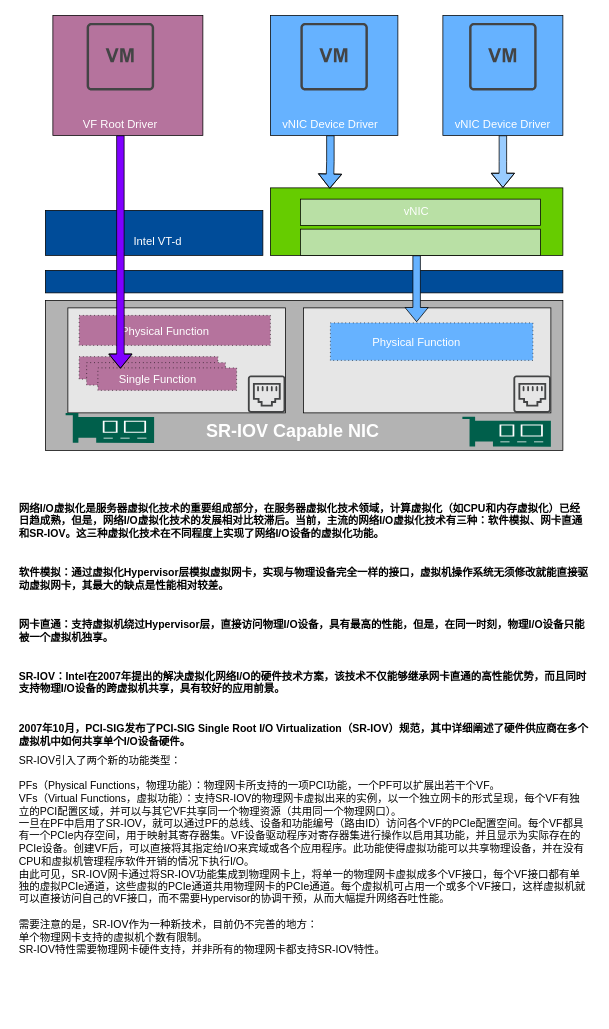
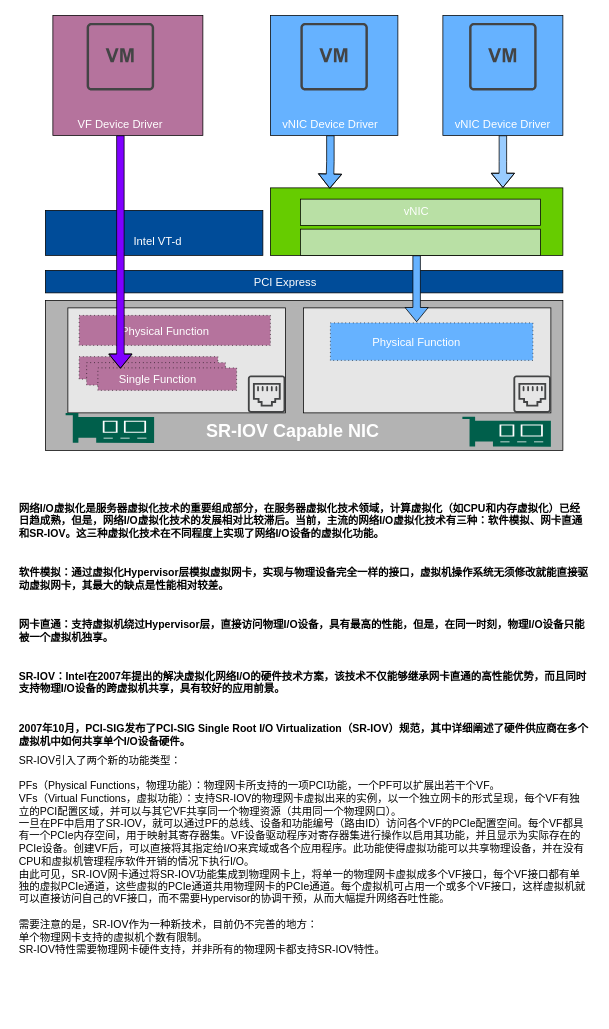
  <mxCell id="0" />
  <mxCell id="1" parent="0" />
  <mxCell id="2" value="" style="rounded=0;whiteSpace=wrap;html=1;fillColor=#B3B3B3;" vertex="1" parent="1"><mxGeometry x="60" y="400" width="690" height="200" as="geometry" /></mxCell>
  <mxCell id="3" value="" style="rounded=0;whiteSpace=wrap;html=1;fillColor=#004C99;" vertex="1" parent="1"><mxGeometry x="60" y="360" width="690" height="30" as="geometry" /></mxCell>
  <mxCell id="4" value="" style="rounded=0;whiteSpace=wrap;html=1;fillColor=#004C99;" vertex="1" parent="1"><mxGeometry x="60" y="280" width="290" height="60" as="geometry" /></mxCell>
  <mxCell id="5" value="" style="rounded=0;whiteSpace=wrap;html=1;fillColor=#66CC00;" vertex="1" parent="1"><mxGeometry x="360" y="250" width="390" height="90" as="geometry" /></mxCell>
  <mxCell id="6" value="" style="rounded=0;whiteSpace=wrap;html=1;fillColor=#E6E6E6;" vertex="1" parent="1"><mxGeometry x="90" y="410" width="290" height="140" as="geometry" /></mxCell>
  <mxCell id="7" value="" style="rounded=0;whiteSpace=wrap;html=1;fillColor=#E6E6E6;" vertex="1" parent="1"><mxGeometry x="404" y="410" width="330" height="140" as="geometry" /></mxCell>
  <mxCell id="8" value="&lt;b&gt;&lt;font color=&quot;#ffffff&quot; style=&quot;font-size: 24px;&quot;&gt;SR-IOV Capable NIC&lt;/font&gt;&lt;/b&gt;" style="text;strokeColor=none;align=center;fillColor=none;html=1;verticalAlign=middle;whiteSpace=wrap;rounded=0;" vertex="1" parent="1"><mxGeometry x="250" y="560" width="280" height="30" as="geometry" /></mxCell>
  <mxCell id="9" value="&lt;h1 style=&quot;font-size: 14px;&quot;&gt;&lt;font style=&quot;font-size: 14px;&quot;&gt;网络I/O虚拟化是服务器虚拟化技术的重要组成部分，在服务器虚拟化技术领域，计算虚拟化（如CPU和内存虚拟化）已经日趋成熟，但是，网络I/O虚拟化技术的发展相对比较滞后。当前，主流的网络I/O虚拟化技术有三种：软件模拟、网卡直通和SR-IOV。这三种虚拟化技术在不同程度上实现了网络I/O设备的虚拟化功能。&lt;/font&gt;&lt;/h1&gt;&lt;h1 style=&quot;font-size: 14px;&quot;&gt;&lt;font style=&quot;font-size: 14px;&quot;&gt;&lt;br&gt;&lt;/font&gt;&lt;/h1&gt;&lt;h1 style=&quot;font-size: 14px;&quot;&gt;&lt;font style=&quot;font-size: 14px;&quot;&gt;软件模拟：通过虚拟化Hypervisor层模拟虚拟网卡，实现与物理设备完全一样的接口，虚拟机操作系统无须修改就能直接驱动虚拟网卡，其最大的缺点是性能相对较差。&lt;/font&gt;&lt;/h1&gt;&lt;h1 style=&quot;font-size: 14px;&quot;&gt;&lt;font style=&quot;font-size: 14px;&quot;&gt;&lt;br&gt;&lt;/font&gt;&lt;/h1&gt;&lt;h1 style=&quot;font-size: 14px;&quot;&gt;&lt;font style=&quot;font-size: 14px;&quot;&gt;网卡直通：支持虚拟机绕过Hypervisor层，直接访问物理I/O设备，具有最高的性能，但是，在同一时刻，物理I/O设备只能被一个虚拟机独享。&lt;/font&gt;&lt;/h1&gt;&lt;h1 style=&quot;font-size: 14px;&quot;&gt;&lt;font style=&quot;font-size: 14px;&quot;&gt;&lt;br&gt;&lt;/font&gt;&lt;/h1&gt;&lt;h1 style=&quot;font-size: 14px;&quot;&gt;&lt;font style=&quot;font-size: 14px;&quot;&gt;SR-IOV：Intel在2007年提出的解决虚拟化网络I/O的硬件技术方案，该技术不仅能够继承网卡直通的高性能优势，而且同时支持物理I/O设备的跨虚拟机共享，具有较好的应用前景。&lt;/font&gt;&lt;/h1&gt;&lt;h1 style=&quot;font-size: 14px;&quot;&gt;&lt;font style=&quot;font-size: 14px;&quot;&gt;&lt;br&gt;&lt;/font&gt;&lt;/h1&gt;&lt;h1 style=&quot;font-size: 14px;&quot;&gt;&lt;font style=&quot;font-size: 14px;&quot;&gt;2007年10月，PCI-SIG发布了PCI-SIG Single Root I/O Virtualization（SR-IOV）规范，其中详细阐述了硬件供应商在多个虚拟机中如何共享单个I/O设备硬件。&lt;/font&gt;&lt;/h1&gt;&lt;div&gt;&lt;font style=&quot;font-size: 14px;&quot;&gt;&lt;div style=&quot;&quot;&gt;SR-IOV引入了两个新的功能类型：&lt;/div&gt;&lt;div style=&quot;&quot;&gt;&lt;br&gt;&lt;/div&gt;&lt;div style=&quot;&quot;&gt;PFs（Physical Functions，物理功能）：物理网卡所支持的一项PCI功能，一个PF可以扩展出若干个VF。&lt;/div&gt;&lt;div style=&quot;&quot;&gt;VFs（Virtual Functions，虚拟功能）：支持SR-IOV的物理网卡虚拟出来的实例，以一个独立网卡的形式呈现，每个VF有独立的PCI配置区域，并可以与其它VF共享同一个物理资源（共用同一个物理网口）。&lt;/div&gt;&lt;div style=&quot;&quot;&gt;一旦在PF中启用了SR-IOV，就可以通过PF的总线、设备和功能编号（路由ID）访问各个VF的PCIe配置空间。每个VF都具有一个PCIe内存空间，用于映射其寄存器集。VF设备驱动程序对寄存器集进行操作以启用其功能，并且显示为实际存在的PCIe设备。创建VF后，可以直接将其指定给I/O来宾域或各个应用程序。此功能使得虚拟功能可以共享物理设备，并在没有CPU和虚拟机管理程序软件开销的情况下执行I/O。&lt;/div&gt;&lt;div style=&quot;&quot;&gt;由此可见，SR-IOV网卡通过将SR-IOV功能集成到物理网卡上，将单一的物理网卡虚拟成多个VF接口，每个VF接口都有单独的虚拟PCIe通道，这些虚拟的PCIe通道共用物理网卡的PCIe通道。每个虚拟机可占用一个或多个VF接口，这样虚拟机就可以直接访问自己的VF接口，而不需要Hypervisor的协调干预，从而大幅提升网络吞吐性能。&lt;/div&gt;&lt;div style=&quot;&quot;&gt;&lt;br&gt;&lt;/div&gt;&lt;div style=&quot;&quot;&gt;需要注意的是，SR-IOV作为一种新技术，目前仍不完善的地方：&lt;/div&gt;&lt;div style=&quot;&quot;&gt;单个物理网卡支持的虚拟机个数有限制。&lt;/div&gt;&lt;div style=&quot;&quot;&gt;SR-IOV特性需要物理网卡硬件支持，并非所有的物理网卡都支持SR-IOV特性。&lt;/div&gt;&lt;/font&gt;&lt;/div&gt;" style="text;html=1;strokeColor=none;fillColor=none;spacing=5;spacingTop=-20;whiteSpace=wrap;overflow=hidden;rounded=0;" vertex="1" parent="1"><mxGeometry x="20" y="670" width="770" height="680" as="geometry" /></mxCell>
  <mxCell id="10" value="" style="rounded=0;whiteSpace=wrap;html=1;fillColor=#B5739D;" vertex="1" parent="1"><mxGeometry x="70" y="20" width="200" height="160" as="geometry" /></mxCell>
  <mxCell id="11" value="" style="rounded=0;whiteSpace=wrap;html=1;fillColor=#66B2FF;" vertex="1" parent="1"><mxGeometry x="360" y="20" width="170" height="160" as="geometry" /></mxCell>
  <mxCell id="12" value="" style="rounded=0;whiteSpace=wrap;html=1;fillColor=#66B2FF;" vertex="1" parent="1"><mxGeometry x="590" y="20" width="160" height="160" as="geometry" /></mxCell>
  <mxCell id="13" value="" style="rounded=0;whiteSpace=wrap;html=1;fillColor=#66B2FF;dashed=1;dashPattern=1 4;" vertex="1" parent="1"><mxGeometry x="440" y="430" width="270" height="50" as="geometry" /></mxCell>
  <mxCell id="14" value="" style="rounded=0;whiteSpace=wrap;html=1;fillColor=#B5739D;dashed=1;dashPattern=1 4;" vertex="1" parent="1"><mxGeometry x="105" y="420" width="255" height="40" as="geometry" /></mxCell>
  <mxCell id="15" value="" style="rounded=0;whiteSpace=wrap;html=1;fillColor=#B5739D;dashed=1;dashPattern=1 4;" vertex="1" parent="1"><mxGeometry x="105" y="475" width="185" height="30" as="geometry" /></mxCell>
  <mxCell id="16" value="" style="rounded=0;whiteSpace=wrap;html=1;fillColor=#B5739D;dashed=1;dashPattern=1 4;" vertex="1" parent="1"><mxGeometry x="115" y="483" width="185" height="30" as="geometry" /></mxCell>
  <mxCell id="17" value="" style="rounded=0;whiteSpace=wrap;html=1;fillColor=#B5739D;strokeColor=default;dashed=1;dashPattern=1 4;" vertex="1" parent="1"><mxGeometry x="130" y="490" width="185" height="30" as="geometry" /></mxCell>
+ <mxCell id="18" value="&lt;font color=&quot;#ffffff&quot; style=&quot;font-size: 15px;&quot;&gt;PCI Express&lt;/font&gt;" style="text;strokeColor=none;align=center;fillColor=none;html=1;verticalAlign=middle;whiteSpace=wrap;rounded=0;" vertex="1" parent="1"><mxGeometry x="300" y="359.5" width="160" height="30" as="geometry" /></mxCell>
  <mxCell id="19" value="&lt;font color=&quot;#ffffff&quot; style=&quot;font-size: 15px;&quot;&gt;Physical Function&lt;/font&gt;" style="text;strokeColor=none;align=center;fillColor=none;html=1;verticalAlign=middle;whiteSpace=wrap;rounded=0;" vertex="1" parent="1"><mxGeometry x="475" y="440" width="160" height="30" as="geometry" /></mxCell>
  <mxCell id="20" value="&lt;font color=&quot;#ffffff&quot; style=&quot;font-size: 15px;&quot;&gt;Physical Function&lt;/font&gt;" style="text;strokeColor=none;align=center;fillColor=none;html=1;verticalAlign=middle;whiteSpace=wrap;rounded=0;" vertex="1" parent="1"><mxGeometry x="140" y="425" width="160" height="30" as="geometry" /></mxCell>
  <mxCell id="21" value="&lt;font color=&quot;#ffffff&quot; style=&quot;font-size: 15px;&quot;&gt;Single Function&lt;/font&gt;" style="text;strokeColor=none;align=center;fillColor=none;html=1;verticalAlign=middle;whiteSpace=wrap;rounded=0;" vertex="1" parent="1"><mxGeometry x="130" y="490" width="160" height="30" as="geometry" /></mxCell>
- <mxCell id="22" value="&lt;font color=&quot;#ffffff&quot; style=&quot;font-size: 15px;&quot;&gt;VF Root Driver&lt;/font&gt;" style="text;strokeColor=none;align=center;fillColor=none;html=1;verticalAlign=middle;whiteSpace=wrap;rounded=0;" vertex="1" parent="1"><mxGeometry x="80" y="150" width="160" height="30" as="geometry" /></mxCell>
+ <mxCell id="22" value="&lt;font color=&quot;#ffffff&quot; style=&quot;font-size: 15px;&quot;&gt;VF Device Driver&lt;/font&gt;" style="text;strokeColor=none;align=center;fillColor=none;html=1;verticalAlign=middle;whiteSpace=wrap;rounded=0;" vertex="1" parent="1"><mxGeometry x="80" y="150" width="160" height="30" as="geometry" /></mxCell>
  <mxCell id="23" style="edgeStyle=orthogonalEdgeStyle;rounded=0;orthogonalLoop=1;jettySize=auto;html=1;exitX=0.5;exitY=1;exitDx=0;exitDy=0;entryX=0.203;entryY=0.011;entryDx=0;entryDy=0;entryPerimeter=0;shape=flexArrow;strokeWidth=1;fillColor=#66B2FF;" edge="1" parent="1" source="24" target="5"><mxGeometry relative="1" as="geometry" /></mxCell>
  <mxCell id="24" value="&lt;font color=&quot;#ffffff&quot; style=&quot;font-size: 15px;&quot;&gt;vNIC Device Driver&lt;/font&gt;" style="text;strokeColor=none;align=center;fillColor=none;html=1;verticalAlign=middle;whiteSpace=wrap;rounded=0;" vertex="1" parent="1"><mxGeometry x="360" y="150" width="160" height="30" as="geometry" /></mxCell>
  <mxCell id="25" style="edgeStyle=orthogonalEdgeStyle;shape=flexArrow;rounded=0;orthogonalLoop=1;jettySize=auto;html=1;exitX=0.5;exitY=1;exitDx=0;exitDy=0;entryX=0.795;entryY=0;entryDx=0;entryDy=0;entryPerimeter=0;fillColor=#99CCFF;" edge="1" parent="1" source="26" target="5"><mxGeometry relative="1" as="geometry" /></mxCell>
  <mxCell id="26" value="&lt;font color=&quot;#ffffff&quot; style=&quot;font-size: 15px;&quot;&gt;vNIC Device Driver&lt;/font&gt;" style="text;strokeColor=none;align=center;fillColor=none;html=1;verticalAlign=middle;whiteSpace=wrap;rounded=0;" vertex="1" parent="1"><mxGeometry x="590" y="150" width="160" height="30" as="geometry" /></mxCell>
  <mxCell id="27" value="" style="sketch=0;pointerEvents=1;shadow=0;dashed=0;html=1;strokeColor=none;fillColor=#434445;aspect=fixed;labelPosition=center;verticalLabelPosition=bottom;verticalAlign=top;align=center;outlineConnect=0;shape=mxgraph.vvd.ethernet_port;" vertex="1" parent="1"><mxGeometry x="330" y="500" width="50" height="50" as="geometry" /></mxCell>
  <mxCell id="28" value="" style="sketch=0;pointerEvents=1;shadow=0;dashed=0;html=1;strokeColor=none;fillColor=#434445;aspect=fixed;labelPosition=center;verticalLabelPosition=bottom;verticalAlign=top;align=center;outlineConnect=0;shape=mxgraph.vvd.ethernet_port;" vertex="1" parent="1"><mxGeometry x="684" y="500" width="50" height="50" as="geometry" /></mxCell>
  <mxCell id="29" value="" style="sketch=0;pointerEvents=1;shadow=0;dashed=0;html=1;strokeColor=none;fillColor=#434445;aspect=fixed;labelPosition=center;verticalLabelPosition=bottom;verticalAlign=top;align=center;outlineConnect=0;shape=mxgraph.vvd.virtual_machine;" vertex="1" parent="1"><mxGeometry x="115" y="30" width="90" height="90" as="geometry" /></mxCell>
  <mxCell id="30" value="" style="sketch=0;pointerEvents=1;shadow=0;dashed=0;html=1;strokeColor=none;fillColor=#005F4B;labelPosition=center;verticalLabelPosition=bottom;verticalAlign=top;align=center;outlineConnect=0;shape=mxgraph.veeam2.network_card;" vertex="1" parent="1"><mxGeometry x="87" y="550" width="118" height="40" as="geometry" /></mxCell>
  <mxCell id="31" value="" style="sketch=0;pointerEvents=1;shadow=0;dashed=0;html=1;strokeColor=none;fillColor=#434445;aspect=fixed;labelPosition=center;verticalLabelPosition=bottom;verticalAlign=top;align=center;outlineConnect=0;shape=mxgraph.vvd.virtual_machine;" vertex="1" parent="1"><mxGeometry x="400" y="30" width="90" height="90" as="geometry" /></mxCell>
  <mxCell id="32" value="" style="sketch=0;pointerEvents=1;shadow=0;dashed=0;html=1;strokeColor=none;fillColor=#434445;aspect=fixed;labelPosition=center;verticalLabelPosition=bottom;verticalAlign=top;align=center;outlineConnect=0;shape=mxgraph.vvd.virtual_machine;" vertex="1" parent="1"><mxGeometry x="625" y="30" width="90" height="90" as="geometry" /></mxCell>
  <mxCell id="33" value="" style="sketch=0;pointerEvents=1;shadow=0;dashed=0;html=1;strokeColor=none;fillColor=#005F4B;labelPosition=center;verticalLabelPosition=bottom;verticalAlign=top;align=center;outlineConnect=0;shape=mxgraph.veeam2.network_card;" vertex="1" parent="1"><mxGeometry x="616" y="555" width="118" height="40" as="geometry" /></mxCell>
  <mxCell id="34" style="edgeStyle=orthogonalEdgeStyle;shape=flexArrow;rounded=0;orthogonalLoop=1;jettySize=auto;html=1;exitX=0.5;exitY=1;exitDx=0;exitDy=0;entryX=0.188;entryY=0.033;entryDx=0;entryDy=0;entryPerimeter=0;fillColor=#7F00FF;" edge="1" parent="1" source="22" target="21"><mxGeometry relative="1" as="geometry" /></mxCell>
  <mxCell id="35" value="&lt;font color=&quot;#ffffff&quot; style=&quot;font-size: 15px;&quot;&gt;Intel VT-d&lt;/font&gt;" style="text;strokeColor=none;align=center;fillColor=none;html=1;verticalAlign=middle;whiteSpace=wrap;rounded=0;" vertex="1" parent="1"><mxGeometry x="130" y="305" width="160" height="30" as="geometry" /></mxCell>
  <mxCell id="36" style="edgeStyle=orthogonalEdgeStyle;shape=flexArrow;rounded=0;orthogonalLoop=1;jettySize=auto;html=1;exitX=0.5;exitY=1;exitDx=0;exitDy=0;entryX=0.426;entryY=-0.02;entryDx=0;entryDy=0;entryPerimeter=0;fillColor=#66B2FF;" edge="1" parent="1" source="5" target="13"><mxGeometry relative="1" as="geometry" /></mxCell>
  <mxCell id="37" value="" style="rounded=0;whiteSpace=wrap;html=1;fillColor=#B9E0A5;" vertex="1" parent="1"><mxGeometry x="400" y="265" width="320" height="35" as="geometry" /></mxCell>
  <mxCell id="38" value="" style="rounded=0;whiteSpace=wrap;html=1;fillColor=#B9E0A5;" vertex="1" parent="1"><mxGeometry x="400" y="305" width="320" height="35" as="geometry" /></mxCell>
  <mxCell id="39" value="&lt;font color=&quot;#ffffff&quot;&gt;&lt;span style=&quot;font-size: 15px;&quot;&gt;vNIC&lt;/span&gt;&lt;/font&gt;" style="text;strokeColor=none;align=center;fillColor=none;html=1;verticalAlign=middle;whiteSpace=wrap;rounded=0;" vertex="1" parent="1"><mxGeometry x="475" y="265" width="160" height="30" as="geometry" /></mxCell>
